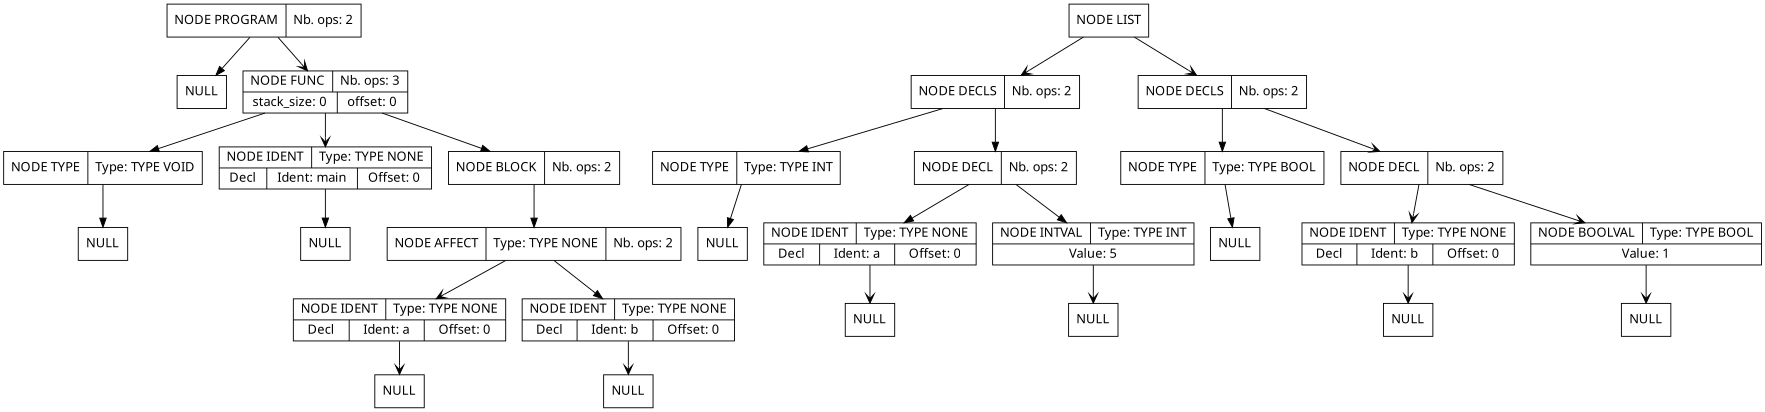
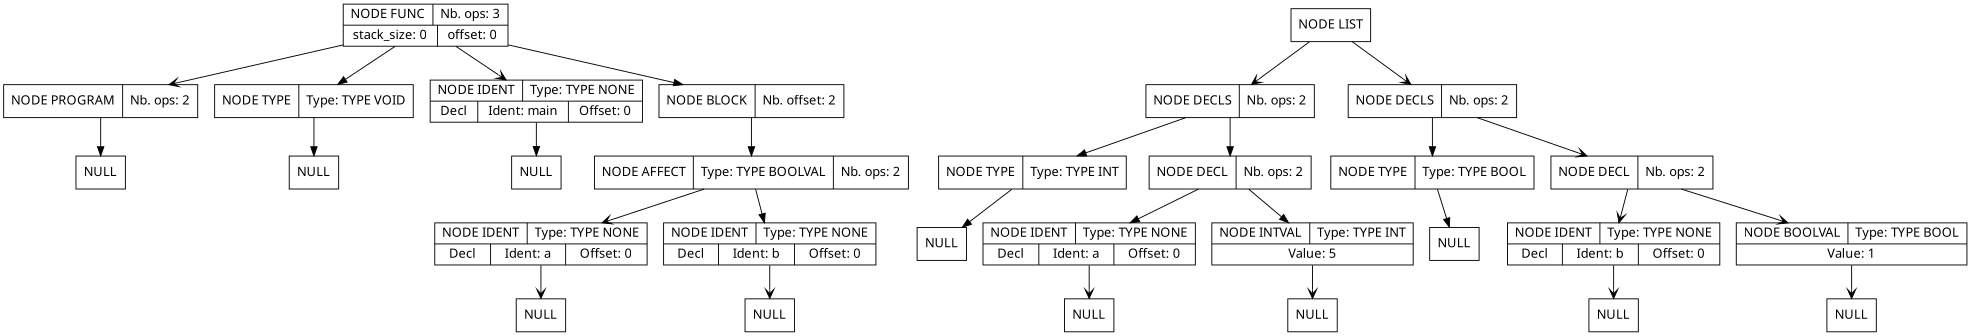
  digraph {
    fontname="Noto Sans"
    node [fontname="Noto Sans" shape=record]
    edge [arrowhead=normal fontname="Noto Sans" tailclip=true]
    n1 [label="{{NODE PROGRAM|Nb. ops: 2}}"]
    n2 [label="{{NULL}}"]
    n3 [label="{{NODE FUNC|Nb. ops: 3}|{stack_size: 0|offset: 0}}"]
    n4 [label="{{NODE TYPE|Type: TYPE VOID}}"]
    n5 [label="{{NODE IDENT|Type: TYPE NONE}|{<decl>Decl      |Ident: main|Offset: 0}}"]
-   n6 [label="{{NODE BLOCK|Nb. ops: 2}}"]
+   n6 [label="{{NODE BLOCK|Nb. offset: 2}}"]
    n7 [label="{{NULL}}"]
    n8 [label="{{NULL}}"]
-   n9 [label="{{NODE AFFECT|Type: TYPE NONE|Nb. ops: 2}}"]
+   n9 [label="{{NODE AFFECT|Type: TYPE BOOLVAL|Nb. ops: 2}}"]
    n10 [label="{{NODE LIST}}"]
    n11 [label="{{NODE DECLS|Nb. ops: 2}}"]
    n12 [label="{{NODE DECLS|Nb. ops: 2}}"]
    n13 [label="{{NODE IDENT|Type: TYPE NONE}|{<decl>Decl      |Ident: a|Offset: 0}}"]
    n14 [label="{{NODE IDENT|Type: TYPE NONE}|{<decl>Decl      |Ident: b|Offset: 0}}"]
    n15 [label="{{NODE TYPE|Type: TYPE INT}}"]
    n16 [label="{{NODE DECL|Nb. ops: 2}}"]
    n17 [label="{{NODE TYPE|Type: TYPE BOOL}}"]
    n18 [label="{{NODE DECL|Nb. ops: 2}}"]
    n19 [label="{{NULL}}"]
    n20 [label="{{NODE IDENT|Type: TYPE NONE}|{<decl>Decl      |Ident: a|Offset: 0}}"]
    n21 [label="{{NODE INTVAL|Type: TYPE INT}|{Value: 5}}"]
    n22 [label="{{NULL}}"]
    n23 [label="{{NULL}}"]
    n24 [label="{{NULL}}"]
    n25 [label="{{NODE IDENT|Type: TYPE NONE}|{<decl>Decl      |Ident: b|Offset: 0}}"]
    n26 [label="{{NODE BOOLVAL|Type: TYPE BOOL}|{Value: 1}}"]
    n27 [label="{{NULL}}"]
    n28 [label="{{NULL}}"]
    n29 [label="{{NULL}}"]
    n30 [label="{{NULL}}"]
    n1 -> n2
-   n1 -> n3 [arrowhead=vee]
+   n3 -> n1 [arrowhead=vee]
    n3 -> n4
    n3 -> n5 [arrowhead=vee]
    n3 -> n6
    n4 -> n7
    n5 -> n8
    n6 -> n9
    n9 -> n13 [arrowhead=vee]
    n9 -> n14
    n10 -> n11 [arrowhead=vee]
    n10 -> n12 [arrowhead=vee]
    n11 -> n15
    n11 -> n16
    n12 -> n17
    n12 -> n18 [arrowhead=vee]
    n13 -> n29 [arrowhead=vee]
    n14 -> n30 [arrowhead=vee]
    n15 -> n19
    n16 -> n20
    n16 -> n21
    n17 -> n24
    n18 -> n25 [arrowhead=vee]
    n18 -> n26 [arrowhead=vee]
    n20 -> n22 [arrowhead=vee]
    n21 -> n23 [arrowhead=vee]
    n25 -> n27 [arrowhead=vee]
    n26 -> n28 [arrowhead=vee]
  }
